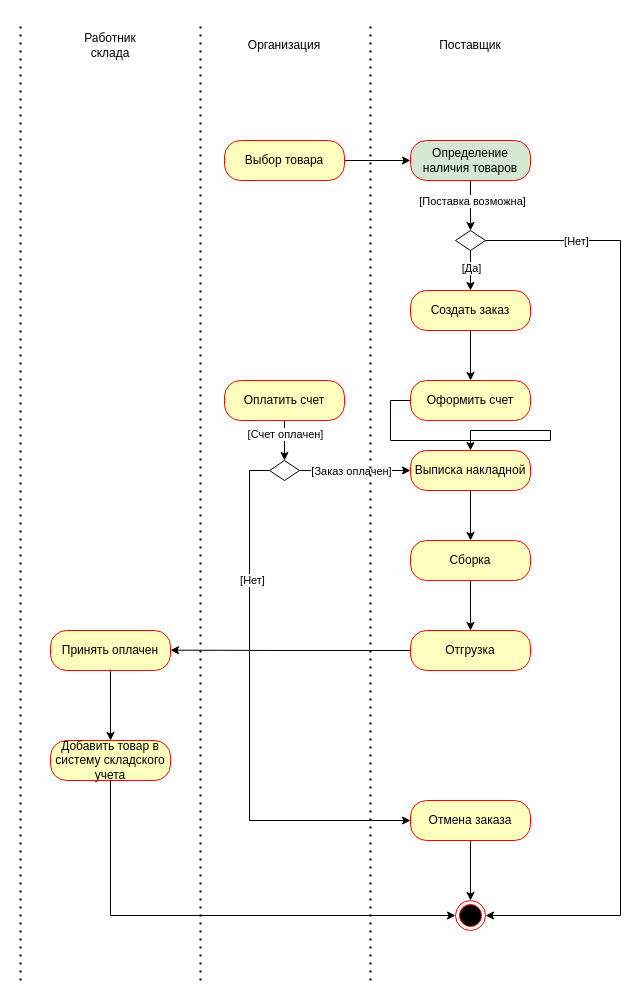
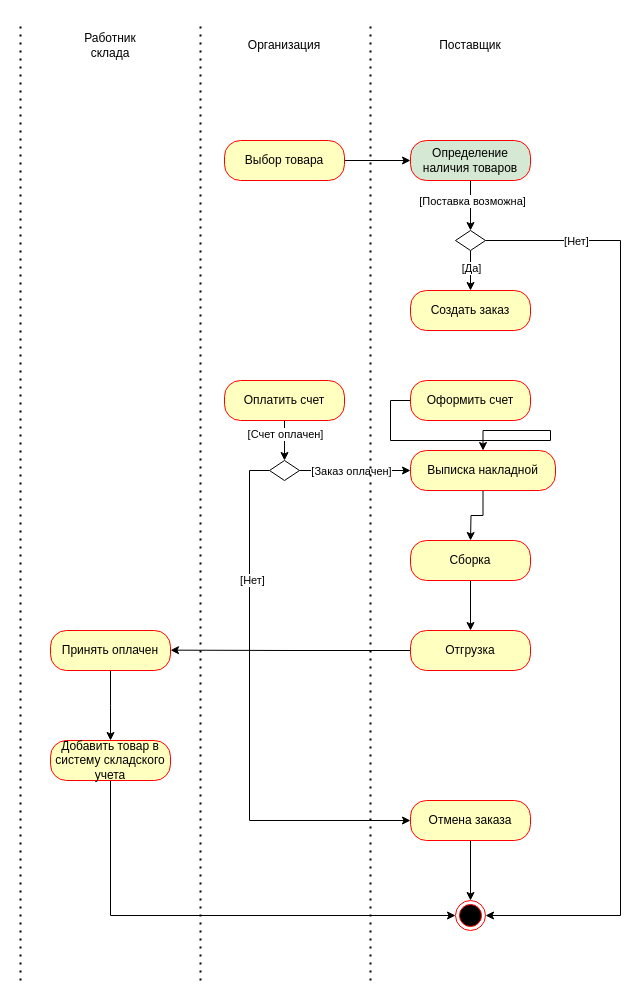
  <mxCell id="0" />
  <mxCell id="1" parent="0" />
  <mxCell id="2" style="edgeStyle=orthogonalEdgeStyle;rounded=0;orthogonalLoop=1;jettySize=auto;html=1;exitX=1;exitY=0.5;exitDx=0;exitDy=0;entryX=0;entryY=0.5;entryDx=0;entryDy=0;" edge="1" parent="1" source="3" target="9"><mxGeometry relative="1" as="geometry" /></mxCell>
  <mxCell id="3" value="Выбор товара" style="rounded=1;whiteSpace=wrap;html=1;arcSize=40;fontColor=#000000;fillColor=#ffffc0;strokeColor=#ff0000;" vertex="1" parent="1"><mxGeometry x="224" y="140" width="120" height="40" as="geometry" /></mxCell>
  <mxCell id="4" value="Работник склада" style="text;html=1;align=center;verticalAlign=middle;whiteSpace=wrap;rounded=0;" vertex="1" parent="1"><mxGeometry x="80" y="30" width="60" height="30" as="geometry" /></mxCell>
  <mxCell id="5" value="Организация" style="text;html=1;align=center;verticalAlign=middle;whiteSpace=wrap;rounded=0;" vertex="1" parent="1"><mxGeometry x="254" y="30" width="60" height="30" as="geometry" /></mxCell>
  <mxCell id="6" value="Поставщик" style="text;html=1;align=center;verticalAlign=middle;whiteSpace=wrap;rounded=0;" vertex="1" parent="1"><mxGeometry x="440" y="30" width="60" height="30" as="geometry" /></mxCell>
  <mxCell id="7" style="edgeStyle=orthogonalEdgeStyle;rounded=0;orthogonalLoop=1;jettySize=auto;html=1;exitX=0.5;exitY=1;exitDx=0;exitDy=0;entryX=0.5;entryY=0;entryDx=0;entryDy=0;" edge="1" parent="1" source="9" target="14"><mxGeometry relative="1" as="geometry"><mxPoint x="470" y="220" as="targetPoint" /></mxGeometry></mxCell>
  <mxCell id="8" value="[Поставка возможна]" style="edgeLabel;html=1;align=center;verticalAlign=middle;resizable=0;points=[];" vertex="1" connectable="0" parent="7"><mxGeometry x="-0.194" y="1" relative="1" as="geometry"><mxPoint as="offset" /></mxGeometry></mxCell>
  <mxCell id="9" value="Определение наличия товаров" style="rounded=1;whiteSpace=wrap;html=1;arcSize=40;fontColor=#000000;fillColor=#d5e8d4;strokeColor=#ff0000;" vertex="1" parent="1"><mxGeometry x="410" y="140" width="120" height="40" as="geometry" /></mxCell>
  <mxCell id="10" style="edgeStyle=orthogonalEdgeStyle;rounded=0;orthogonalLoop=1;jettySize=auto;html=1;exitX=0.5;exitY=1;exitDx=0;exitDy=0;" edge="1" parent="1" source="14"><mxGeometry relative="1" as="geometry"><mxPoint x="470" y="290" as="targetPoint" /></mxGeometry></mxCell>
  <mxCell id="11" value="[Да]" style="edgeLabel;html=1;align=center;verticalAlign=middle;resizable=0;points=[];" vertex="1" connectable="0" parent="10"><mxGeometry x="-0.152" y="2" relative="1" as="geometry"><mxPoint x="-2" as="offset" /></mxGeometry></mxCell>
  <mxCell id="12" style="edgeStyle=orthogonalEdgeStyle;rounded=0;orthogonalLoop=1;jettySize=auto;html=1;exitX=1;exitY=0.5;exitDx=0;exitDy=0;entryX=1;entryY=0.5;entryDx=0;entryDy=0;" edge="1" parent="1" source="14" target="19"><mxGeometry relative="1" as="geometry"><mxPoint x="610" y="780" as="targetPoint" /><Array as="points"><mxPoint x="620" y="240" /><mxPoint x="620" y="915" /></Array></mxGeometry></mxCell>
  <mxCell id="13" value="[Нет]" style="edgeLabel;html=1;align=center;verticalAlign=middle;resizable=0;points=[];" vertex="1" connectable="0" parent="12"><mxGeometry x="-0.81" relative="1" as="geometry"><mxPoint as="offset" /></mxGeometry></mxCell>
  <mxCell id="14" value="" style="shape=rhombus;perimeter=rhombusPerimeter;whiteSpace=wrap;html=1;align=center;" vertex="1" parent="1"><mxGeometry x="455" y="230" width="30" height="20" as="geometry" /></mxCell>
- <mxCell id="15" style="edgeStyle=orthogonalEdgeStyle;rounded=0;orthogonalLoop=1;jettySize=auto;html=1;exitX=0.5;exitY=1;exitDx=0;exitDy=0;" edge="1" parent="1" source="16" target="18"><mxGeometry relative="1" as="geometry" /></mxCell>
  <mxCell id="16" value="Создать заказ" style="rounded=1;whiteSpace=wrap;html=1;arcSize=40;fontColor=#000000;fillColor=#ffffc0;strokeColor=#ff0000;" vertex="1" parent="1"><mxGeometry x="410" y="290" width="120" height="40" as="geometry" /></mxCell>
  <mxCell id="17" style="edgeStyle=orthogonalEdgeStyle;rounded=0;orthogonalLoop=1;jettySize=auto;html=1;exitX=0;exitY=0.5;exitDx=0;exitDy=0;" edge="1" parent="1" source="18" target="32"><mxGeometry relative="1" as="geometry" /></mxCell>
  <mxCell id="18" value="Оформить счет" style="rounded=1;whiteSpace=wrap;html=1;arcSize=40;fontColor=#000000;fillColor=#ffffc0;strokeColor=#ff0000;" vertex="1" parent="1"><mxGeometry x="410" y="380" width="120" height="40" as="geometry" /></mxCell>
  <mxCell id="19" value="" style="ellipse;html=1;shape=endState;fillColor=#000000;strokeColor=#ff0000;" vertex="1" parent="1"><mxGeometry x="455" y="900" width="30" height="30" as="geometry" /></mxCell>
  <mxCell id="20" style="edgeStyle=orthogonalEdgeStyle;rounded=0;orthogonalLoop=1;jettySize=auto;html=1;exitX=0.5;exitY=1;exitDx=0;exitDy=0;entryX=0.5;entryY=0;entryDx=0;entryDy=0;" edge="1" parent="1" source="22" target="27"><mxGeometry relative="1" as="geometry" /></mxCell>
  <mxCell id="21" value="[Счет оплачен]" style="edgeLabel;html=1;align=center;verticalAlign=middle;resizable=0;points=[];" vertex="1" connectable="0" parent="20"><mxGeometry x="-0.35" relative="1" as="geometry"><mxPoint as="offset" /></mxGeometry></mxCell>
  <mxCell id="22" value="Оплатить счет" style="rounded=1;whiteSpace=wrap;html=1;arcSize=40;fontColor=#000000;fillColor=#ffffc0;strokeColor=#ff0000;" vertex="1" parent="1"><mxGeometry x="224" y="380" width="120" height="40" as="geometry" /></mxCell>
  <mxCell id="23" style="edgeStyle=orthogonalEdgeStyle;rounded=0;orthogonalLoop=1;jettySize=auto;html=1;exitX=0;exitY=0.5;exitDx=0;exitDy=0;entryX=0;entryY=0.5;entryDx=0;entryDy=0;" edge="1" parent="1" source="27" target="29"><mxGeometry relative="1" as="geometry" /></mxCell>
  <mxCell id="24" value="[Нет]" style="edgeLabel;html=1;align=center;verticalAlign=middle;resizable=0;points=[];" vertex="1" connectable="0" parent="23"><mxGeometry x="-0.515" y="2" relative="1" as="geometry"><mxPoint as="offset" /></mxGeometry></mxCell>
  <mxCell id="25" style="edgeStyle=orthogonalEdgeStyle;rounded=0;orthogonalLoop=1;jettySize=auto;html=1;exitX=1;exitY=0.5;exitDx=0;exitDy=0;entryX=0;entryY=0.5;entryDx=0;entryDy=0;" edge="1" parent="1" source="27" target="32"><mxGeometry relative="1" as="geometry"><mxPoint x="460" y="469.667" as="targetPoint" /></mxGeometry></mxCell>
  <mxCell id="26" value="[Заказ оплачен]" style="edgeLabel;html=1;align=center;verticalAlign=middle;resizable=0;points=[];" vertex="1" connectable="0" parent="25"><mxGeometry x="-0.315" y="-1" relative="1" as="geometry"><mxPoint x="13" y="-1" as="offset" /></mxGeometry></mxCell>
  <mxCell id="27" value="" style="shape=rhombus;perimeter=rhombusPerimeter;whiteSpace=wrap;html=1;align=center;" vertex="1" parent="1"><mxGeometry x="269" y="460" width="30" height="20" as="geometry" /></mxCell>
  <mxCell id="28" style="edgeStyle=orthogonalEdgeStyle;rounded=0;orthogonalLoop=1;jettySize=auto;html=1;exitX=0.5;exitY=1;exitDx=0;exitDy=0;" edge="1" parent="1" source="29" target="19"><mxGeometry relative="1" as="geometry" /></mxCell>
  <mxCell id="29" value="Отмена заказа" style="rounded=1;whiteSpace=wrap;html=1;arcSize=40;fontColor=#000000;fillColor=#ffffc0;strokeColor=#ff0000;" vertex="1" parent="1"><mxGeometry x="410" y="800" width="120" height="40" as="geometry" /></mxCell>
  <mxCell id="30" style="edgeStyle=orthogonalEdgeStyle;rounded=0;orthogonalLoop=1;jettySize=auto;html=1;exitX=0.5;exitY=1;exitDx=0;exitDy=0;" edge="1" parent="1" source="6" target="6"><mxGeometry relative="1" as="geometry" /></mxCell>
  <mxCell id="31" style="edgeStyle=orthogonalEdgeStyle;rounded=0;orthogonalLoop=1;jettySize=auto;html=1;exitX=0.5;exitY=1;exitDx=0;exitDy=0;" edge="1" parent="1" source="32"><mxGeometry relative="1" as="geometry"><mxPoint x="470" y="540" as="targetPoint" /></mxGeometry></mxCell>
- <mxCell id="32" value="Выписка накладной" style="rounded=1;whiteSpace=wrap;html=1;arcSize=40;fontColor=#000000;fillColor=#ffffc0;strokeColor=#ff0000;" vertex="1" parent="1"><mxGeometry x="410" y="450" width="120" height="40" as="geometry" /></mxCell>
+ <mxCell id="32" value="Выписка накладной" style="rounded=1;whiteSpace=wrap;html=1;arcSize=40;fontColor=#000000;fillColor=#ffffc0;strokeColor=#ff0000;" vertex="1" parent="1"><mxGeometry x="410" y="450" width="145" height="40" as="geometry" /></mxCell>
  <mxCell id="33" style="edgeStyle=orthogonalEdgeStyle;rounded=0;orthogonalLoop=1;jettySize=auto;html=1;exitX=0.5;exitY=1;exitDx=0;exitDy=0;entryX=0.5;entryY=0;entryDx=0;entryDy=0;" edge="1" parent="1" source="34" target="36"><mxGeometry relative="1" as="geometry" /></mxCell>
  <mxCell id="34" value="Сборка" style="rounded=1;whiteSpace=wrap;html=1;arcSize=40;fontColor=#000000;fillColor=#ffffc0;strokeColor=#ff0000;" vertex="1" parent="1"><mxGeometry x="410" y="540" width="120" height="40" as="geometry" /></mxCell>
  <mxCell id="35" style="edgeStyle=orthogonalEdgeStyle;rounded=0;orthogonalLoop=1;jettySize=auto;html=1;exitX=0;exitY=0.5;exitDx=0;exitDy=0;" edge="1" parent="1" source="36"><mxGeometry relative="1" as="geometry"><mxPoint x="170" y="649.667" as="targetPoint" /></mxGeometry></mxCell>
  <mxCell id="36" value="Отгрузка" style="rounded=1;whiteSpace=wrap;html=1;arcSize=40;fontColor=#000000;fillColor=#ffffc0;strokeColor=#ff0000;" vertex="1" parent="1"><mxGeometry x="410" y="630" width="120" height="40" as="geometry" /></mxCell>
  <mxCell id="37" style="edgeStyle=orthogonalEdgeStyle;rounded=0;orthogonalLoop=1;jettySize=auto;html=1;exitX=0.5;exitY=1;exitDx=0;exitDy=0;" edge="1" parent="1" source="38"><mxGeometry relative="1" as="geometry"><mxPoint x="110" y="740" as="targetPoint" /></mxGeometry></mxCell>
  <mxCell id="38" value="Принять оплачен" style="rounded=1;whiteSpace=wrap;html=1;arcSize=40;fontColor=#000000;fillColor=#ffffc0;strokeColor=#ff0000;" vertex="1" parent="1"><mxGeometry x="50" y="630" width="120" height="40" as="geometry" /></mxCell>
  <mxCell id="39" style="edgeStyle=orthogonalEdgeStyle;rounded=0;orthogonalLoop=1;jettySize=auto;html=1;exitX=0.5;exitY=1;exitDx=0;exitDy=0;entryX=0;entryY=0.5;entryDx=0;entryDy=0;" edge="1" parent="1" source="40" target="19"><mxGeometry relative="1" as="geometry" /></mxCell>
  <mxCell id="40" value="Добавить товар в систему складского учета" style="rounded=1;whiteSpace=wrap;html=1;arcSize=40;fontColor=#000000;fillColor=#ffffc0;strokeColor=#ff0000;" vertex="1" parent="1"><mxGeometry x="50" y="740" width="120" height="40" as="geometry" /></mxCell>
  <mxCell id="41" value="" style="endArrow=none;dashed=1;html=1;dashPattern=1 3;strokeWidth=2;rounded=0;" edge="1" parent="1"><mxGeometry width="50" height="50" relative="1" as="geometry"><mxPoint x="370" y="980" as="sourcePoint" /><mxPoint x="370" y="20" as="targetPoint" /></mxGeometry></mxCell>
  <mxCell id="42" value="" style="endArrow=none;dashed=1;html=1;dashPattern=1 3;strokeWidth=2;rounded=0;" edge="1" parent="1"><mxGeometry width="50" height="50" relative="1" as="geometry"><mxPoint x="200" y="980" as="sourcePoint" /><mxPoint x="200" y="20" as="targetPoint" /></mxGeometry></mxCell>
  <mxCell id="43" value="" style="endArrow=none;dashed=1;html=1;dashPattern=1 3;strokeWidth=2;rounded=0;" edge="1" parent="1"><mxGeometry width="50" height="50" relative="1" as="geometry"><mxPoint x="20" y="980" as="sourcePoint" /><mxPoint x="20" y="20" as="targetPoint" /></mxGeometry></mxCell>
